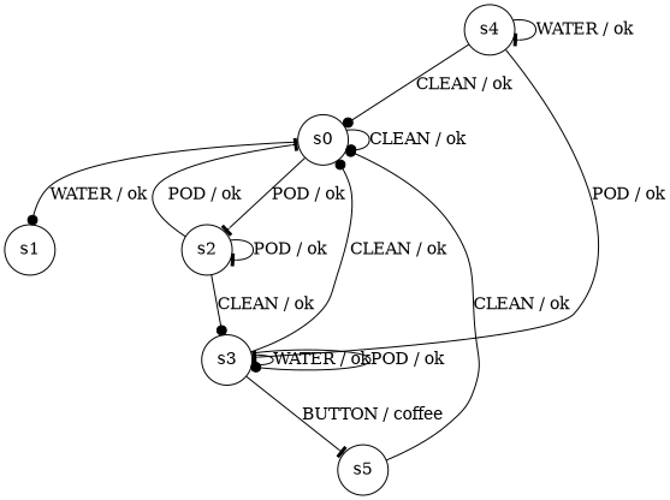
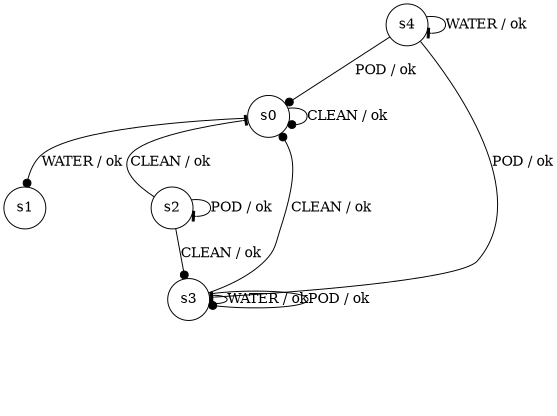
  digraph {
    node [shape=circle]
    edge [arrowhead=dot]
    n1 [label=s0]
    n2 [label=s2]
    n3 [label=s1]
    n4 [label=s3]
    n5 [label=s4]
-   n6 [label=s5]
    n1 -> n1 [label="CLEAN / ok"]
-   n1 -> n2 [arrowhead=tee label="POD / ok"]
    n1 -> n3 [label="WATER / ok"]
-   n2 -> n1 [arrowhead=tee label="POD / ok"]
+   n2 -> n1 [arrowhead=tee label="CLEAN / ok"]
    n2 -> n2 [arrowhead=tee label="POD / ok"]
    n2 -> n4 [label="CLEAN / ok"]
    n4 -> n1 [label="CLEAN / ok"]
    n4 -> n4 [arrowhead=tee label="WATER / ok"]
    n4 -> n4 [label="POD / ok"]
-   n4 -> n6 [arrowhead=tee label="BUTTON / coffee"]
-   n5 -> n1 [label="CLEAN / ok"]
+   n5 -> n1 [label="POD / ok"]
    n5 -> n4 [arrowhead=tee label="POD / ok"]
    n5 -> n5 [arrowhead=tee label="WATER / ok"]
-   n6 -> n1 [label="CLEAN / ok"]
  }
